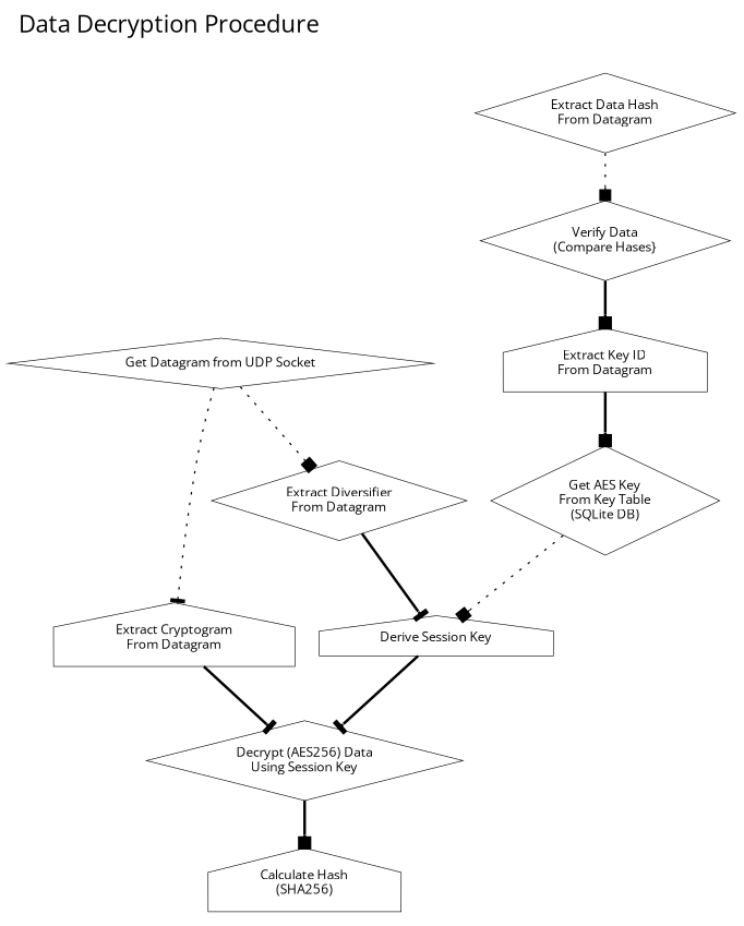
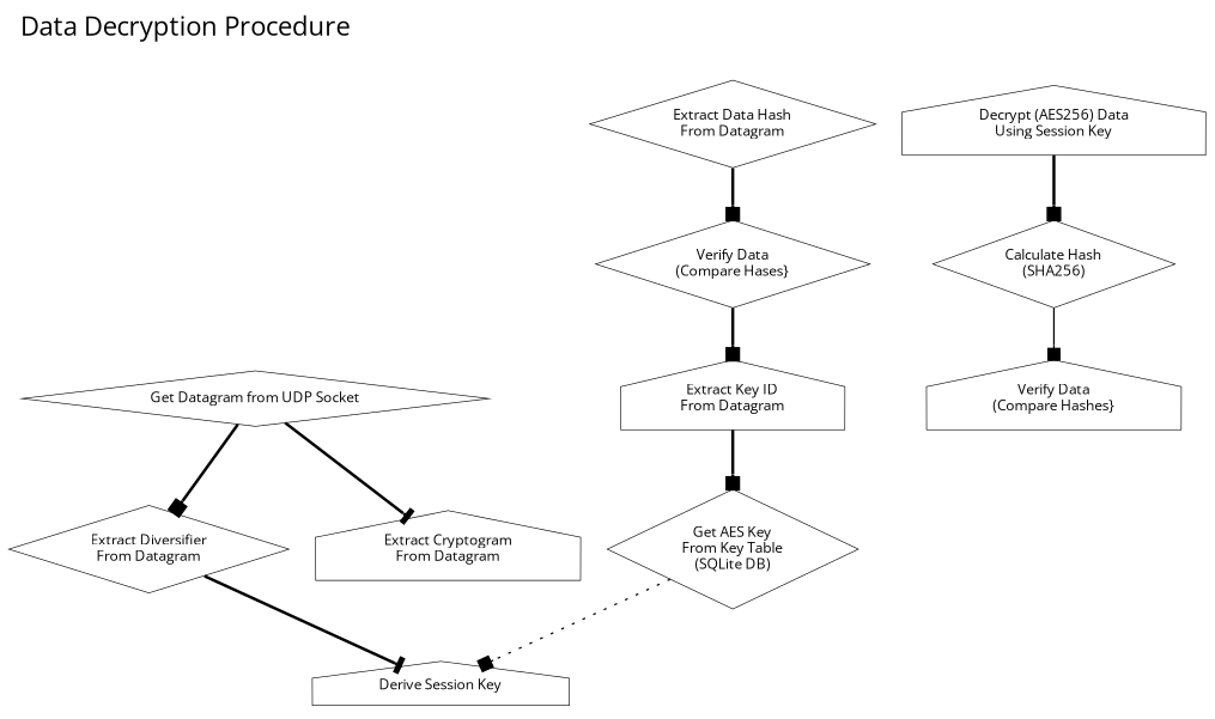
  digraph {
    fontname="Open Sans"
    fontsize=18
    label="Data Decryption Procedure\n\n"
    labeljust=l
    labelloc=t
    nojustify=true
    rankdir=TB
    node [fontname="Open Sans" fontsize=10.0 penwidth=0.5 shape=house]
    edge [arrowhead=box fontname="Open Sans" style=bold]
    "Get Datagram from UDP Socket" [height=0.2 shape=diamond width=0.2]
    "Extract Diversifier\nFrom Datagram" [height=0.2 shape=diamond width=0.2]
    "Extract Cryptogram\nFrom Datagram" [height=0.2 width=0.2]
    "Extract Key ID\nFrom Datagram" [height=0.2 width=0.2]
    "Get AES Key\nFrom Key Table\n(SQLite DB)" [height=0.2 shape=diamond width=0.2]
    "Derive Session Key" [height=0.2 width=0.2]
    "Extract Data Hash\nFrom Datagram" [height=0.2 shape=diamond width=0.2]
    "Verify Data\n(Compare Hases}" [height=0.2 shape=diamond width=0.2]
-   "Decrypt (AES256) Data\nUsing Session Key" [height=0.2 shape=diamond width=0.2]
-   "Calculate Hash\n(SHA256)" [height=0.2 width=0.2]
-   "Get Datagram from UDP Socket" -> "Extract Diversifier\nFrom Datagram" [style=dotted]
-   "Get Datagram from UDP Socket" -> "Extract Cryptogram\nFrom Datagram" [arrowhead=tee style=dotted]
+   "Decrypt (AES256) Data\nUsing Session Key" [height=0.2 width=0.2]
+   "Calculate Hash\n(SHA256)" [height=0.2 shape=diamond width=0.2]
+   "Verify Data\n(Compare Hashes}" [height=0.2 width=0.2]
+   "Get Datagram from UDP Socket" -> "Extract Diversifier\nFrom Datagram"
+   "Get Datagram from UDP Socket" -> "Extract Cryptogram\nFrom Datagram" [arrowhead=tee]
    "Extract Diversifier\nFrom Datagram" -> "Derive Session Key" [arrowhead=tee]
-   "Extract Cryptogram\nFrom Datagram" -> "Decrypt (AES256) Data\nUsing Session Key" [arrowhead=tee]
    "Extract Key ID\nFrom Datagram" -> "Get AES Key\nFrom Key Table\n(SQLite DB)"
    "Get AES Key\nFrom Key Table\n(SQLite DB)" -> "Derive Session Key" [style=dotted]
-   "Derive Session Key" -> "Decrypt (AES256) Data\nUsing Session Key" [arrowhead=tee]
-   "Extract Data Hash\nFrom Datagram" -> "Verify Data\n(Compare Hases}" [style=dotted]
+   "Extract Data Hash\nFrom Datagram" -> "Verify Data\n(Compare Hases}"
    "Verify Data\n(Compare Hases}" -> "Extract Key ID\nFrom Datagram"
    "Decrypt (AES256) Data\nUsing Session Key" -> "Calculate Hash\n(SHA256)"
+   "Calculate Hash\n(SHA256)" -> "Verify Data\n(Compare Hashes}" [style=solid]
  }
